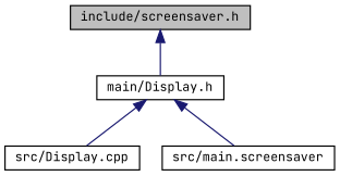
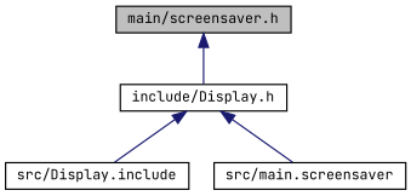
  digraph {
    fontname="JetBrains Mono"
    node [color=black fillcolor=white fontname="JetBrains Mono" fontsize=10 shape=record style=filled]
    edge [color=midnightblue dir=back fontname="JetBrains Mono" fontsize=10 labelfontname=Helvetica labelfontsize=10 style=solid]
-   n1 [fillcolor=grey75 fontcolor=black height=0.2 label="include/screensaver.h" width=0.4]
-   n2 [height=0.2 label="main/Display.h" width=0.4]
-   n3 [height=0.2 label="src/Display.cpp" width=0.4]
+   n1 [fillcolor=grey75 fontcolor=black height=0.2 label="main/screensaver.h" width=0.4]
+   n2 [height=0.2 label="include/Display.h" width=0.4]
+   n3 [height=0.2 label="src/Display.include" width=0.4]
    n4 [height=0.2 label="src/main.screensaver" width=0.4]
    n1 -> n2
    n2 -> n3
    n2 -> n4
  }
